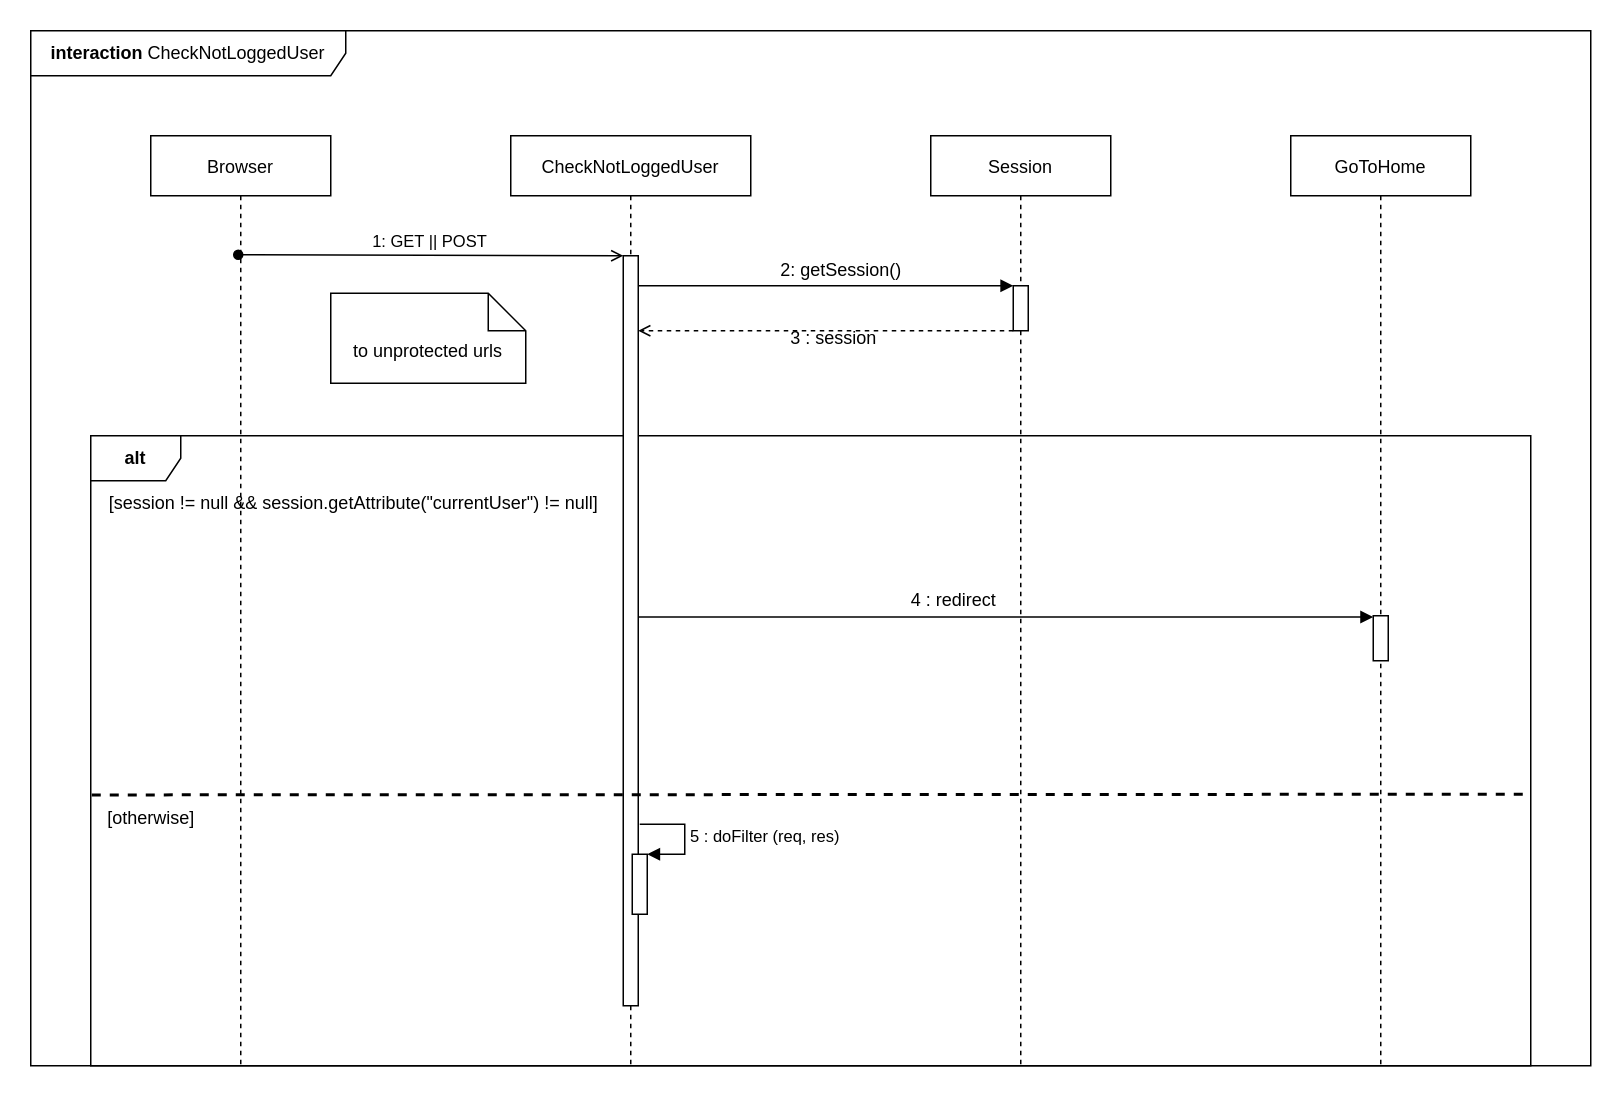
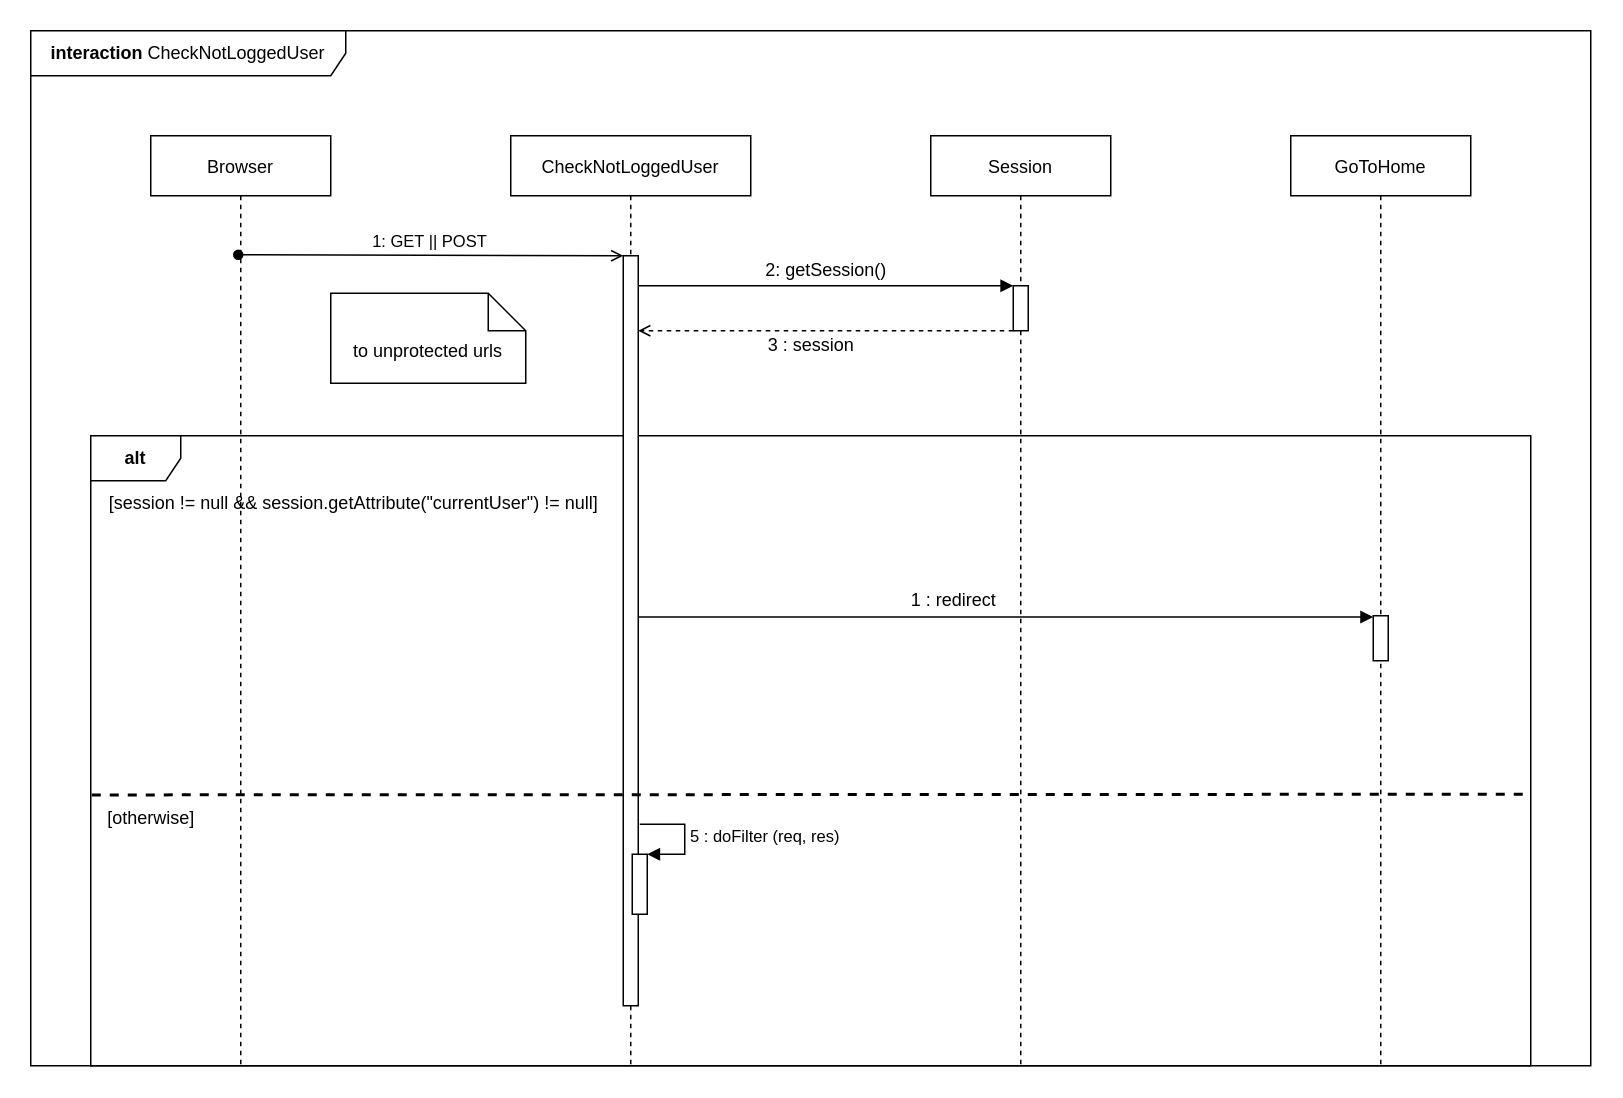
  <mxCell id="0" />
  <mxCell id="1" parent="0" />
  <mxCell id="2" value="&lt;b&gt;interaction&lt;/b&gt; CheckNotLoggedUser" style="shape=umlFrame;whiteSpace=wrap;html=1;width=210;height=30;" parent="1" vertex="1"><mxGeometry x="20" y="20" width="1040" height="690" as="geometry" /></mxCell>
  <mxCell id="3" value="&lt;b&gt;alt&lt;/b&gt;" style="shape=umlFrame;whiteSpace=wrap;html=1;" parent="1" vertex="1"><mxGeometry x="60" y="290" width="960" height="420" as="geometry" /></mxCell>
  <mxCell id="4" value="Browser" style="shape=umlLifeline;perimeter=lifelinePerimeter;container=1;collapsible=0;recursiveResize=0;rounded=0;shadow=0;strokeWidth=1;" parent="1" vertex="1"><mxGeometry x="100" y="90" width="120" height="620" as="geometry" /></mxCell>
  <mxCell id="5" value="[otherwise]" style="text;html=1;align=center;verticalAlign=middle;resizable=0;points=[];autosize=1;strokeColor=none;fillColor=none;" parent="4" vertex="1"><mxGeometry x="-40" y="440" width="80" height="30" as="geometry" /></mxCell>
  <mxCell id="6" value="CheckNotLoggedUser" style="shape=umlLifeline;perimeter=lifelinePerimeter;container=1;collapsible=0;recursiveResize=0;rounded=0;shadow=0;strokeWidth=1;" parent="1" vertex="1"><mxGeometry x="340" y="90" width="160" height="620" as="geometry" /></mxCell>
  <mxCell id="7" value="" style="points=[];perimeter=orthogonalPerimeter;rounded=0;shadow=0;strokeWidth=1;" parent="6" vertex="1"><mxGeometry x="75" y="80" width="10" height="500" as="geometry" /></mxCell>
  <mxCell id="8" value="" style="html=1;points=[];perimeter=orthogonalPerimeter;" parent="6" vertex="1"><mxGeometry x="81" y="479" width="10" height="40" as="geometry" /></mxCell>
  <mxCell id="9" value="5 : doFilter (req, res)" style="edgeStyle=orthogonalEdgeStyle;html=1;align=left;spacingLeft=2;endArrow=block;rounded=0;entryX=1;entryY=0;" parent="6" target="8" edge="1"><mxGeometry relative="1" as="geometry"><mxPoint x="86" y="459" as="sourcePoint" /><Array as="points"><mxPoint x="116" y="459" /></Array></mxGeometry></mxCell>
  <mxCell id="10" value="1: GET || POST" style="verticalAlign=bottom;endArrow=open;entryX=0;entryY=0;shadow=0;strokeWidth=1;startArrow=oval;startFill=1;endFill=0;exitX=0.486;exitY=0.128;exitDx=0;exitDy=0;exitPerimeter=0;" parent="1" source="4" target="7" edge="1"><mxGeometry relative="1" as="geometry"><mxPoint x="165" y="170" as="sourcePoint" /></mxGeometry></mxCell>
  <mxCell id="11" value="Session" style="shape=umlLifeline;perimeter=lifelinePerimeter;container=1;collapsible=0;recursiveResize=0;rounded=0;shadow=0;strokeWidth=1;" parent="1" vertex="1"><mxGeometry x="620" y="90" width="120" height="620" as="geometry" /></mxCell>
  <mxCell id="12" value="" style="points=[];perimeter=orthogonalPerimeter;rounded=0;shadow=0;strokeWidth=1;" parent="11" vertex="1"><mxGeometry x="55" y="100" width="10" height="30" as="geometry" /></mxCell>
- <mxCell id="13" value="4 : redirect" style="text;html=1;align=center;verticalAlign=middle;resizable=0;points=[];autosize=1;strokeColor=none;fillColor=none;" parent="11" vertex="1"><mxGeometry x="-25" y="295" width="80" height="30" as="geometry" /></mxCell>
+ <mxCell id="13" value="1 : redirect" style="text;html=1;align=center;verticalAlign=middle;resizable=0;points=[];autosize=1;strokeColor=none;fillColor=none;" parent="11" vertex="1"><mxGeometry x="-25" y="295" width="80" height="30" as="geometry" /></mxCell>
  <mxCell id="14" value="" style="edgeStyle=orthogonalEdgeStyle;rounded=0;orthogonalLoop=1;jettySize=auto;html=1;startArrow=none;startFill=0;endArrow=block;endFill=1;" parent="1" source="7" target="12" edge="1"><mxGeometry relative="1" as="geometry"><Array as="points"><mxPoint x="480" y="190" /><mxPoint x="480" y="190" /></Array></mxGeometry></mxCell>
- <mxCell id="15" value="2: getSession()" style="text;html=1;align=center;verticalAlign=middle;resizable=0;points=[];autosize=1;strokeColor=none;fillColor=none;" parent="1" vertex="1"><mxGeometry x="510" y="165" width="100" height="30" as="geometry" /></mxCell>
+ <mxCell id="15" value="2: getSession()" style="text;html=1;align=center;verticalAlign=middle;resizable=0;points=[];autosize=1;strokeColor=none;fillColor=none;" parent="1" vertex="1"><mxGeometry x="500" y="165" width="100" height="30" as="geometry" /></mxCell>
  <mxCell id="16" value="" style="rounded=0;orthogonalLoop=1;jettySize=auto;html=1;startArrow=none;startFill=0;endArrow=open;endFill=0;dashed=1;" parent="1" source="12" target="7" edge="1"><mxGeometry relative="1" as="geometry"><Array as="points"><mxPoint x="570" y="220" /></Array></mxGeometry></mxCell>
- <mxCell id="17" value="3 : session" style="text;html=1;align=center;verticalAlign=middle;resizable=0;points=[];autosize=1;strokeColor=none;fillColor=none;" parent="1" vertex="1"><mxGeometry x="515" y="210" width="80" height="30" as="geometry" /></mxCell>
+ <mxCell id="17" value="3 : session" style="text;html=1;align=center;verticalAlign=middle;resizable=0;points=[];autosize=1;strokeColor=none;fillColor=none;" parent="1" vertex="1"><mxGeometry x="500" y="215" width="80" height="30" as="geometry" /></mxCell>
  <mxCell id="18" value="[session != null &amp;amp;&amp;amp; session.getAttribute(&quot;currentUser&quot;) != null]" style="text;html=1;align=center;verticalAlign=middle;resizable=0;points=[];autosize=1;strokeColor=none;fillColor=none;" parent="1" vertex="1"><mxGeometry x="60" y="320" width="350" height="30" as="geometry" /></mxCell>
  <mxCell id="19" value="" style="endArrow=none;dashed=1;html=1;strokeWidth=2;rounded=0;exitX=0.001;exitY=0.328;exitDx=0;exitDy=0;exitPerimeter=0;" parent="1" edge="1"><mxGeometry width="50" height="50" relative="1" as="geometry"><mxPoint x="60.68" y="529.44" as="sourcePoint" /><mxPoint x="1020" y="529" as="targetPoint" /></mxGeometry></mxCell>
  <mxCell id="20" style="edgeStyle=none;rounded=0;orthogonalLoop=1;jettySize=auto;html=1;startArrow=none;startFill=0;endArrow=block;endFill=1;entryX=-0.006;entryY=0.029;entryDx=0;entryDy=0;entryPerimeter=0;" parent="1" source="7" target="22" edge="1"><mxGeometry relative="1" as="geometry" /></mxCell>
  <mxCell id="21" value="GoToHome" style="shape=umlLifeline;perimeter=lifelinePerimeter;container=1;collapsible=0;recursiveResize=0;rounded=0;shadow=0;strokeWidth=1;" parent="1" vertex="1"><mxGeometry x="860" y="90" width="120" height="620" as="geometry" /></mxCell>
  <mxCell id="22" value="" style="points=[];perimeter=orthogonalPerimeter;rounded=0;shadow=0;strokeWidth=1;" parent="21" vertex="1"><mxGeometry x="55" y="320" width="10" height="30" as="geometry" /></mxCell>
  <mxCell id="23" value="to unprotected urls" style="shape=note2;boundedLbl=1;whiteSpace=wrap;html=1;size=25;verticalAlign=top;align=center;" parent="1" vertex="1"><mxGeometry x="220" y="195" width="130" height="60" as="geometry" /></mxCell>
